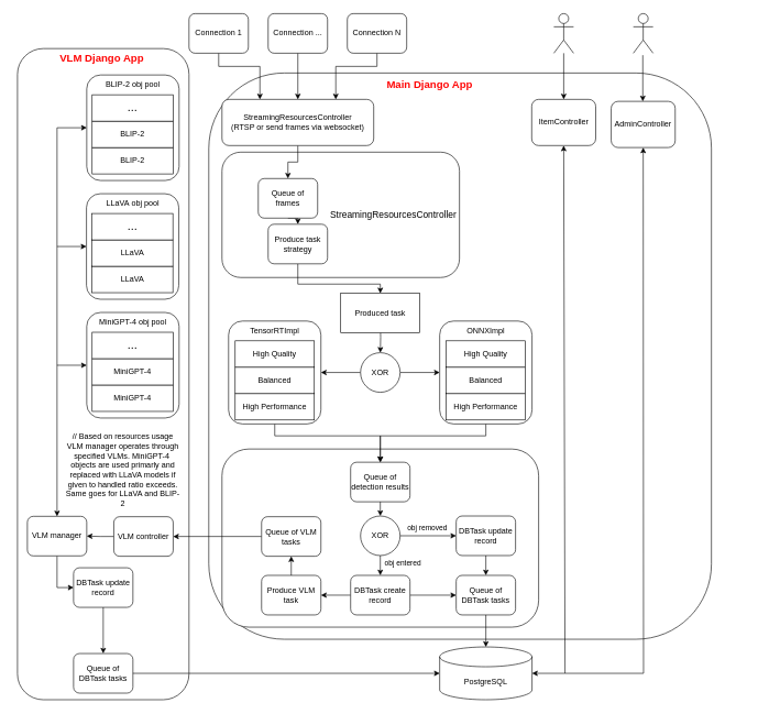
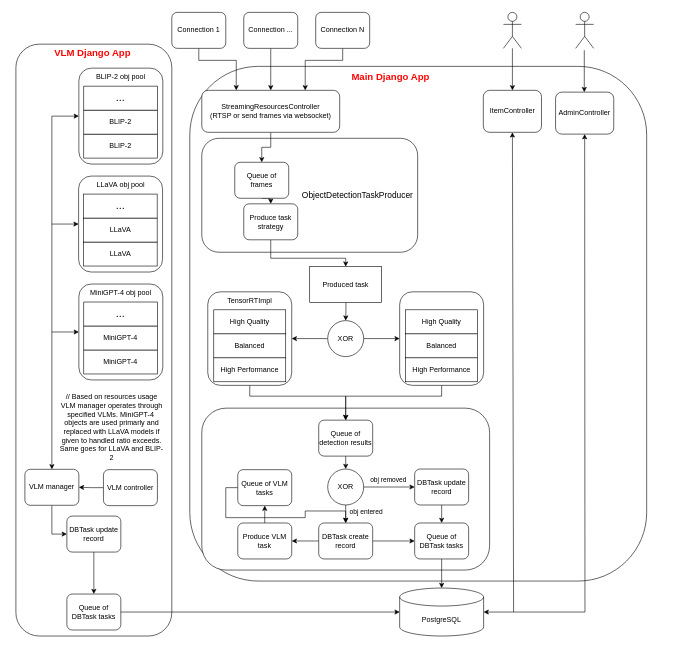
  <mxCell id="0" />
  <mxCell id="1" parent="0" />
  <mxCell id="2" value="" style="rounded=1;whiteSpace=wrap;html=1;rotation=90;" parent="1" vertex="1"><mxGeometry x="267.81" y="158.23" width="858.32" height="761.92" as="geometry" /></mxCell>
  <mxCell id="3" value="" style="rounded=1;whiteSpace=wrap;html=1;" parent="1" vertex="1"><mxGeometry x="336" y="230" width="360" height="190" as="geometry" /></mxCell>
  <mxCell id="4" style="edgeStyle=orthogonalEdgeStyle;rounded=0;orthogonalLoop=1;jettySize=auto;html=1;exitX=0.5;exitY=1;exitDx=0;exitDy=0;entryX=0.5;entryY=0;entryDx=0;entryDy=0;" parent="1" source="5" target="13" edge="1"><mxGeometry relative="1" as="geometry" /></mxCell>
  <mxCell id="5" value="&lt;div&gt;StreamingResourcesController&lt;/div&gt;(RTSP or send frames via websocket)" style="rounded=1;whiteSpace=wrap;html=1;" parent="1" vertex="1"><mxGeometry x="336" y="150" width="230" height="70" as="geometry" /></mxCell>
  <mxCell id="6" style="edgeStyle=orthogonalEdgeStyle;rounded=0;orthogonalLoop=1;jettySize=auto;html=1;exitX=0.5;exitY=1;exitDx=0;exitDy=0;entryX=0.25;entryY=0;entryDx=0;entryDy=0;" parent="1" source="7" target="5" edge="1"><mxGeometry relative="1" as="geometry"><Array as="points"><mxPoint x="331" y="100" /><mxPoint x="394" y="100" /></Array></mxGeometry></mxCell>
  <mxCell id="7" value="&lt;div&gt;Connection 1&lt;/div&gt;" style="rounded=1;whiteSpace=wrap;html=1;rotation=0;" parent="1" vertex="1"><mxGeometry x="286" y="20" width="90" height="60" as="geometry" /></mxCell>
  <mxCell id="8" style="edgeStyle=orthogonalEdgeStyle;rounded=0;orthogonalLoop=1;jettySize=auto;html=1;exitX=0.5;exitY=1;exitDx=0;exitDy=0;entryX=0.5;entryY=0;entryDx=0;entryDy=0;" parent="1" source="9" target="5" edge="1"><mxGeometry relative="1" as="geometry" /></mxCell>
  <mxCell id="9" value="&lt;div&gt;Connection ...&lt;/div&gt;" style="rounded=1;whiteSpace=wrap;html=1;rotation=0;" parent="1" vertex="1"><mxGeometry x="406" y="20" width="90" height="60" as="geometry" /></mxCell>
  <mxCell id="10" style="edgeStyle=orthogonalEdgeStyle;rounded=0;orthogonalLoop=1;jettySize=auto;html=1;exitX=0.5;exitY=1;exitDx=0;exitDy=0;entryX=0.75;entryY=0;entryDx=0;entryDy=0;" parent="1" source="11" target="5" edge="1"><mxGeometry relative="1" as="geometry"><Array as="points"><mxPoint x="571" y="100" /><mxPoint x="509" y="100" /></Array></mxGeometry></mxCell>
  <mxCell id="11" value="&lt;div&gt;Connection N&lt;/div&gt;" style="rounded=1;whiteSpace=wrap;html=1;rotation=0;" parent="1" vertex="1"><mxGeometry x="526" y="20" width="90" height="60" as="geometry" /></mxCell>
  <mxCell id="12" style="edgeStyle=orthogonalEdgeStyle;rounded=0;orthogonalLoop=1;jettySize=auto;html=1;exitX=0.5;exitY=1;exitDx=0;exitDy=0;entryX=0.5;entryY=0;entryDx=0;entryDy=0;" parent="1" source="13" target="16" edge="1"><mxGeometry relative="1" as="geometry" /></mxCell>
  <mxCell id="13" value="Queue of frames" style="rounded=1;whiteSpace=wrap;html=1;" parent="1" vertex="1"><mxGeometry x="391" y="270" width="90" height="60" as="geometry" /></mxCell>
- <mxCell id="14" value="&lt;div&gt;&lt;font style=&quot;font-size: 14px;&quot;&gt;StreamingResourcesController&lt;/font&gt;&lt;/div&gt;" style="text;html=1;align=center;verticalAlign=middle;whiteSpace=wrap;rounded=0;" parent="1" vertex="1"><mxGeometry x="496" y="265.75" width="200" height="118.5" as="geometry" /></mxCell>
+ <mxCell id="14" value="&lt;div&gt;&lt;font style=&quot;font-size: 14px;&quot;&gt;ObjectDetectionTaskProducer&lt;/font&gt;&lt;/div&gt;" style="text;html=1;align=center;verticalAlign=middle;whiteSpace=wrap;rounded=0;" parent="1" vertex="1"><mxGeometry x="496" y="265.75" width="200" height="118.5" as="geometry" /></mxCell>
  <mxCell id="15" style="edgeStyle=orthogonalEdgeStyle;rounded=0;orthogonalLoop=1;jettySize=auto;html=1;exitX=0.5;exitY=1;exitDx=0;exitDy=0;entryX=0.5;entryY=0;entryDx=0;entryDy=0;" parent="1" source="16" target="18" edge="1"><mxGeometry relative="1" as="geometry"><Array as="points"><mxPoint x="451" y="430" /><mxPoint x="576" y="430" /></Array></mxGeometry></mxCell>
  <mxCell id="16" value="Produce task strategy" style="rounded=1;whiteSpace=wrap;html=1;" parent="1" vertex="1"><mxGeometry x="406" y="339.25" width="90" height="60" as="geometry" /></mxCell>
  <mxCell id="17" style="edgeStyle=orthogonalEdgeStyle;rounded=0;orthogonalLoop=1;jettySize=auto;html=1;exitX=0.5;exitY=1;exitDx=0;exitDy=0;entryX=0.5;entryY=0;entryDx=0;entryDy=0;" parent="1" target="39" edge="1"><mxGeometry relative="1" as="geometry"><mxPoint x="576" y="486" as="sourcePoint" /></mxGeometry></mxCell>
  <mxCell id="18" value="Produced task" style="rounded=0;whiteSpace=wrap;html=1;" parent="1" vertex="1"><mxGeometry x="516" y="444" width="120" height="60" as="geometry" /></mxCell>
  <mxCell id="19" value="" style="rounded=1;whiteSpace=wrap;html=1;" parent="1" vertex="1"><mxGeometry x="336" y="680" width="480" height="270" as="geometry" /></mxCell>
  <mxCell id="20" style="edgeStyle=orthogonalEdgeStyle;rounded=0;orthogonalLoop=1;jettySize=auto;html=1;exitX=0.5;exitY=1;exitDx=0;exitDy=0;entryX=0.5;entryY=0;entryDx=0;entryDy=0;" parent="1" source="21" target="44" edge="1"><mxGeometry relative="1" as="geometry" /></mxCell>
  <mxCell id="21" value="Queue of detection results" style="rounded=1;whiteSpace=wrap;html=1;" parent="1" vertex="1"><mxGeometry x="531" y="700" width="90" height="60" as="geometry" /></mxCell>
  <mxCell id="22" style="edgeStyle=orthogonalEdgeStyle;rounded=0;orthogonalLoop=1;jettySize=auto;html=1;exitX=1;exitY=0.5;exitDx=0;exitDy=0;entryX=0;entryY=0.5;entryDx=0;entryDy=0;" parent="1" source="24" target="49" edge="1"><mxGeometry relative="1" as="geometry" /></mxCell>
  <mxCell id="23" style="edgeStyle=orthogonalEdgeStyle;rounded=0;orthogonalLoop=1;jettySize=auto;html=1;exitX=0;exitY=0.5;exitDx=0;exitDy=0;entryX=1;entryY=0.5;entryDx=0;entryDy=0;" parent="1" source="24" target="48" edge="1"><mxGeometry relative="1" as="geometry" /></mxCell>
  <mxCell id="24" value="DBTask create record" style="rounded=1;whiteSpace=wrap;html=1;" parent="1" vertex="1"><mxGeometry x="531" y="871.5" width="90" height="60" as="geometry" /></mxCell>
  <mxCell id="25" style="edgeStyle=orthogonalEdgeStyle;rounded=0;orthogonalLoop=1;jettySize=auto;html=1;exitX=0.5;exitY=1;exitDx=0;exitDy=0;entryX=0.5;entryY=0;entryDx=0;entryDy=0;" parent="1" source="26" target="21" edge="1"><mxGeometry relative="1" as="geometry"><Array as="points"><mxPoint x="416" y="660" /><mxPoint x="576" y="660" /></Array></mxGeometry></mxCell>
  <mxCell id="26" value="" style="rounded=1;whiteSpace=wrap;html=1;" parent="1" vertex="1"><mxGeometry x="346" y="486" width="140" height="156" as="geometry" /></mxCell>
  <mxCell id="27" value="High Performance" style="rounded=0;whiteSpace=wrap;html=1;" parent="1" vertex="1"><mxGeometry x="356" y="596" width="120" height="40" as="geometry" /></mxCell>
  <mxCell id="28" value="Balanced" style="rounded=0;whiteSpace=wrap;html=1;" parent="1" vertex="1"><mxGeometry x="356" y="556" width="120" height="40" as="geometry" /></mxCell>
  <mxCell id="29" value="High Quality" style="rounded=0;whiteSpace=wrap;html=1;" parent="1" vertex="1"><mxGeometry x="356" y="516" width="120" height="40" as="geometry" /></mxCell>
  <mxCell id="30" value="TensorRTImpl" style="text;html=1;align=center;verticalAlign=middle;whiteSpace=wrap;rounded=0;" parent="1" vertex="1"><mxGeometry x="356" y="486" width="120" height="30" as="geometry" /></mxCell>
  <mxCell id="31" style="edgeStyle=orthogonalEdgeStyle;rounded=0;orthogonalLoop=1;jettySize=auto;html=1;exitX=0.5;exitY=1;exitDx=0;exitDy=0;entryX=0.5;entryY=0;entryDx=0;entryDy=0;" parent="1" source="32" target="21" edge="1"><mxGeometry relative="1" as="geometry"><Array as="points"><mxPoint x="736" y="660" /><mxPoint x="576" y="660" /></Array></mxGeometry></mxCell>
  <mxCell id="32" value="" style="rounded=1;whiteSpace=wrap;html=1;" parent="1" vertex="1"><mxGeometry x="666" y="486" width="140" height="156" as="geometry" /></mxCell>
  <mxCell id="33" value="High Performance" style="rounded=0;whiteSpace=wrap;html=1;" parent="1" vertex="1"><mxGeometry x="676" y="596" width="120" height="40" as="geometry" /></mxCell>
  <mxCell id="34" value="Balanced" style="rounded=0;whiteSpace=wrap;html=1;" parent="1" vertex="1"><mxGeometry x="676" y="556" width="120" height="40" as="geometry" /></mxCell>
  <mxCell id="35" value="High Quality" style="rounded=0;whiteSpace=wrap;html=1;" parent="1" vertex="1"><mxGeometry x="676" y="516" width="120" height="40" as="geometry" /></mxCell>
- <mxCell id="36" value="ONNXImpl" style="text;html=1;align=center;verticalAlign=middle;whiteSpace=wrap;rounded=0;" parent="1" vertex="1"><mxGeometry x="676" y="486" width="120" height="30" as="geometry" /></mxCell>
  <mxCell id="37" style="edgeStyle=orthogonalEdgeStyle;rounded=0;orthogonalLoop=1;jettySize=auto;html=1;exitX=0;exitY=0.5;exitDx=0;exitDy=0;entryX=1;entryY=0.5;entryDx=0;entryDy=0;" parent="1" source="39" target="26" edge="1"><mxGeometry relative="1" as="geometry" /></mxCell>
  <mxCell id="38" style="edgeStyle=orthogonalEdgeStyle;rounded=0;orthogonalLoop=1;jettySize=auto;html=1;exitX=1;exitY=0.5;exitDx=0;exitDy=0;entryX=0;entryY=0.5;entryDx=0;entryDy=0;" parent="1" source="39" target="32" edge="1"><mxGeometry relative="1" as="geometry" /></mxCell>
  <mxCell id="39" value="XOR" style="ellipse;whiteSpace=wrap;html=1;aspect=fixed;" parent="1" vertex="1"><mxGeometry x="546" y="534" width="60" height="60" as="geometry" /></mxCell>
  <mxCell id="40" style="edgeStyle=orthogonalEdgeStyle;rounded=0;orthogonalLoop=1;jettySize=auto;html=1;exitX=0.5;exitY=1;exitDx=0;exitDy=0;entryX=0.5;entryY=0;entryDx=0;entryDy=0;" parent="1" source="44" target="24" edge="1"><mxGeometry relative="1" as="geometry"><Array as="points"><mxPoint x="576" y="851.5" /><mxPoint x="576" y="851.5" /></Array></mxGeometry></mxCell>
  <mxCell id="41" value="obj entered" style="edgeLabel;html=1;align=center;verticalAlign=middle;resizable=0;points=[];" parent="40" vertex="1" connectable="0"><mxGeometry x="-0.091" y="-4" relative="1" as="geometry"><mxPoint x="37" y="-3" as="offset" /></mxGeometry></mxCell>
  <mxCell id="42" style="edgeStyle=orthogonalEdgeStyle;rounded=0;orthogonalLoop=1;jettySize=auto;html=1;exitX=1;exitY=0.5;exitDx=0;exitDy=0;entryX=0;entryY=0.5;entryDx=0;entryDy=0;" parent="1" source="44" target="46" edge="1"><mxGeometry relative="1" as="geometry" /></mxCell>
  <mxCell id="43" value="obj removed" style="edgeLabel;html=1;align=center;verticalAlign=middle;resizable=0;points=[];" parent="42" vertex="1" connectable="0"><mxGeometry x="-0.138" y="3" relative="1" as="geometry"><mxPoint x="3" y="-10" as="offset" /></mxGeometry></mxCell>
  <mxCell id="44" value="XOR" style="ellipse;whiteSpace=wrap;html=1;aspect=fixed;" parent="1" vertex="1"><mxGeometry x="546" y="781.5" width="60" height="60" as="geometry" /></mxCell>
  <mxCell id="45" style="edgeStyle=orthogonalEdgeStyle;rounded=0;orthogonalLoop=1;jettySize=auto;html=1;exitX=0.5;exitY=1;exitDx=0;exitDy=0;entryX=0.5;entryY=0;entryDx=0;entryDy=0;" parent="1" source="46" target="49" edge="1"><mxGeometry relative="1" as="geometry" /></mxCell>
  <mxCell id="46" value="DBTask update record" style="rounded=1;whiteSpace=wrap;html=1;" parent="1" vertex="1"><mxGeometry x="691" y="781.5" width="90" height="60" as="geometry" /></mxCell>
  <mxCell id="47" style="edgeStyle=orthogonalEdgeStyle;rounded=0;orthogonalLoop=1;jettySize=auto;html=1;exitX=0.5;exitY=0;exitDx=0;exitDy=0;entryX=0.5;entryY=1;entryDx=0;entryDy=0;" parent="1" source="48" edge="1"><mxGeometry relative="1" as="geometry"><mxPoint x="441" y="842.57" as="targetPoint" /></mxGeometry></mxCell>
  <mxCell id="48" value="Produce VLM task" style="rounded=1;whiteSpace=wrap;html=1;" parent="1" vertex="1"><mxGeometry x="396" y="871.5" width="90" height="60" as="geometry" /></mxCell>
  <mxCell id="49" value="Queue of DBTask tasks" style="rounded=1;whiteSpace=wrap;html=1;" parent="1" vertex="1"><mxGeometry x="691" y="871.5" width="90" height="60" as="geometry" /></mxCell>
  <mxCell id="50" value="PostgreSQL" style="shape=cylinder3;whiteSpace=wrap;html=1;boundedLbl=1;backgroundOutline=1;size=15;" parent="1" vertex="1"><mxGeometry x="666" y="980" width="140" height="80" as="geometry" /></mxCell>
  <mxCell id="51" value="" style="rounded=1;whiteSpace=wrap;html=1;" parent="1" vertex="1"><mxGeometry x="26" y="73" width="260" height="987" as="geometry" /></mxCell>
  <mxCell id="52" value="" style="rounded=1;whiteSpace=wrap;html=1;" parent="1" vertex="1"><mxGeometry x="131" y="473" width="140" height="160" as="geometry" /></mxCell>
  <mxCell id="53" value="MiniGPT-4" style="rounded=0;whiteSpace=wrap;html=1;" parent="1" vertex="1"><mxGeometry x="139.19" y="583" width="122.81" height="40" as="geometry" /></mxCell>
  <mxCell id="54" value="MiniGPT-4" style="rounded=0;whiteSpace=wrap;html=1;" parent="1" vertex="1"><mxGeometry x="139.19" y="543" width="122.81" height="40" as="geometry" /></mxCell>
  <mxCell id="55" value="&lt;font style=&quot;font-size: 18px;&quot;&gt;...&lt;/font&gt;" style="rounded=0;whiteSpace=wrap;html=1;" parent="1" vertex="1"><mxGeometry x="139.19" y="503" width="122.81" height="40" as="geometry" /></mxCell>
  <mxCell id="56" value="MiniGPT-4&amp;nbsp;obj pool" style="text;html=1;align=center;verticalAlign=middle;whiteSpace=wrap;rounded=0;" parent="1" vertex="1"><mxGeometry x="131" y="473" width="140" height="30" as="geometry" /></mxCell>
  <mxCell id="57" style="edgeStyle=orthogonalEdgeStyle;rounded=0;orthogonalLoop=1;jettySize=auto;html=1;exitX=0;exitY=0.5;exitDx=0;exitDy=0;entryX=1;entryY=0.5;entryDx=0;entryDy=0;" parent="1" source="58" target="62" edge="1"><mxGeometry relative="1" as="geometry" /></mxCell>
  <mxCell id="58" value="VLM controller" style="rounded=1;whiteSpace=wrap;html=1;" parent="1" vertex="1"><mxGeometry x="172" y="782.57" width="90" height="60" as="geometry" /></mxCell>
- <mxCell id="59" style="edgeStyle=orthogonalEdgeStyle;rounded=0;orthogonalLoop=1;jettySize=auto;html=1;exitX=0;exitY=0.5;exitDx=0;exitDy=0;entryX=1;entryY=0.5;entryDx=0;entryDy=0;" parent="1" source="60" target="58" edge="1"><mxGeometry relative="1" as="geometry"><mxPoint x="266" y="849.07" as="targetPoint" /></mxGeometry></mxCell>
+ <mxCell id="59" style="edgeStyle=orthogonalEdgeStyle;rounded=0;orthogonalLoop=1;jettySize=auto;html=1;exitX=0;exitY=0.5;exitDx=0;exitDy=0;" parent="1" source="60" target="24" edge="1"><mxGeometry relative="1" as="geometry"><mxPoint x="266" y="849.07" as="targetPoint" /></mxGeometry></mxCell>
  <mxCell id="60" value="Queue of VLM tasks" style="rounded=1;whiteSpace=wrap;html=1;" parent="1" vertex="1"><mxGeometry x="396" y="782.57" width="90" height="60" as="geometry" /></mxCell>
  <mxCell id="61" style="edgeStyle=orthogonalEdgeStyle;rounded=0;orthogonalLoop=1;jettySize=auto;html=1;exitX=0.5;exitY=1;exitDx=0;exitDy=0;entryX=0;entryY=0.5;entryDx=0;entryDy=0;" parent="1" source="62" target="78" edge="1"><mxGeometry relative="1" as="geometry" /></mxCell>
  <mxCell id="62" value="VLM manager" style="rounded=1;whiteSpace=wrap;html=1;" parent="1" vertex="1"><mxGeometry x="41" y="782" width="90" height="60" as="geometry" /></mxCell>
  <mxCell id="63" value="" style="rounded=1;whiteSpace=wrap;html=1;" parent="1" vertex="1"><mxGeometry x="130.59" y="293" width="140" height="160" as="geometry" /></mxCell>
  <mxCell id="64" value="LLaVA" style="rounded=0;whiteSpace=wrap;html=1;" parent="1" vertex="1"><mxGeometry x="138.78" y="403" width="122.81" height="40" as="geometry" /></mxCell>
  <mxCell id="65" value="LLaVA" style="rounded=0;whiteSpace=wrap;html=1;" parent="1" vertex="1"><mxGeometry x="138.78" y="363" width="122.81" height="40" as="geometry" /></mxCell>
  <mxCell id="66" value="&lt;font style=&quot;font-size: 18px;&quot;&gt;...&lt;/font&gt;" style="rounded=0;whiteSpace=wrap;html=1;" parent="1" vertex="1"><mxGeometry x="138.78" y="323" width="122.81" height="40" as="geometry" /></mxCell>
  <mxCell id="67" value="LLaVA&amp;nbsp;obj pool" style="text;html=1;align=center;verticalAlign=middle;whiteSpace=wrap;rounded=0;" parent="1" vertex="1"><mxGeometry x="130.59" y="293" width="140" height="30" as="geometry" /></mxCell>
  <mxCell id="68" value="" style="rounded=1;whiteSpace=wrap;html=1;" parent="1" vertex="1"><mxGeometry x="131" y="113" width="140" height="160" as="geometry" /></mxCell>
  <mxCell id="69" value="BLIP-2" style="rounded=0;whiteSpace=wrap;html=1;" parent="1" vertex="1"><mxGeometry x="139.19" y="223" width="122.81" height="40" as="geometry" /></mxCell>
  <mxCell id="70" value="BLIP-2" style="rounded=0;whiteSpace=wrap;html=1;" parent="1" vertex="1"><mxGeometry x="139.19" y="183" width="122.81" height="40" as="geometry" /></mxCell>
  <mxCell id="71" value="&lt;font style=&quot;font-size: 18px;&quot;&gt;...&lt;/font&gt;" style="rounded=0;whiteSpace=wrap;html=1;" parent="1" vertex="1"><mxGeometry x="139.19" y="143" width="122.81" height="40" as="geometry" /></mxCell>
  <mxCell id="72" value="BLIP-2&amp;nbsp;obj pool" style="text;html=1;align=center;verticalAlign=middle;whiteSpace=wrap;rounded=0;" parent="1" vertex="1"><mxGeometry x="131" y="113" width="140" height="30" as="geometry" /></mxCell>
  <mxCell id="73" value="" style="endArrow=classic;startArrow=classic;html=1;rounded=0;entryX=0;entryY=0.5;entryDx=0;entryDy=0;exitX=0.5;exitY=0;exitDx=0;exitDy=0;" parent="1" source="62" target="68" edge="1"><mxGeometry width="50" height="50" relative="1" as="geometry"><mxPoint x="36" y="253" as="sourcePoint" /><mxPoint x="86" y="203" as="targetPoint" /><Array as="points"><mxPoint x="86" y="193" /></Array></mxGeometry></mxCell>
  <mxCell id="74" value="" style="endArrow=classic;html=1;rounded=0;entryX=0;entryY=0.5;entryDx=0;entryDy=0;" parent="1" target="63" edge="1"><mxGeometry width="50" height="50" relative="1" as="geometry"><mxPoint x="86" y="373" as="sourcePoint" /><mxPoint x="46" y="363" as="targetPoint" /></mxGeometry></mxCell>
  <mxCell id="75" value="" style="endArrow=classic;html=1;rounded=0;entryX=0;entryY=0.5;entryDx=0;entryDy=0;" parent="1" target="52" edge="1"><mxGeometry width="50" height="50" relative="1" as="geometry"><mxPoint x="86" y="553" as="sourcePoint" /><mxPoint x="161" y="383" as="targetPoint" /></mxGeometry></mxCell>
  <mxCell id="76" value="&lt;div&gt;// Based on resources usage VLM manager operates through specified VLMs. MiniGPT-4&amp;nbsp; objects are used primarly and replaced with LLaVA models if given to handled ratio exceeds. Same goes for LLaVA and BLIP-2&lt;/div&gt;" style="text;html=1;align=center;verticalAlign=middle;whiteSpace=wrap;rounded=0;" parent="1" vertex="1"><mxGeometry x="96" y="642" width="180" height="140" as="geometry" /></mxCell>
  <mxCell id="77" style="edgeStyle=orthogonalEdgeStyle;rounded=0;orthogonalLoop=1;jettySize=auto;html=1;exitX=0.5;exitY=1;exitDx=0;exitDy=0;entryX=0.5;entryY=0;entryDx=0;entryDy=0;" parent="1" source="78" target="79" edge="1"><mxGeometry relative="1" as="geometry" /></mxCell>
  <mxCell id="78" value="DBTask update record" style="rounded=1;whiteSpace=wrap;html=1;" parent="1" vertex="1"><mxGeometry x="111" y="860" width="90" height="60" as="geometry" /></mxCell>
  <mxCell id="79" value="Queue of DBTask tasks" style="rounded=1;whiteSpace=wrap;html=1;" parent="1" vertex="1"><mxGeometry x="111" y="990" width="90" height="60" as="geometry" /></mxCell>
  <mxCell id="80" style="edgeStyle=orthogonalEdgeStyle;rounded=0;orthogonalLoop=1;jettySize=auto;html=1;exitX=0.5;exitY=1;exitDx=0;exitDy=0;entryX=0.5;entryY=0;entryDx=0;entryDy=0;entryPerimeter=0;" parent="1" source="49" target="50" edge="1"><mxGeometry relative="1" as="geometry"><mxPoint x="736" y="990" as="targetPoint" /></mxGeometry></mxCell>
  <mxCell id="81" value="ItemController" style="rounded=1;whiteSpace=wrap;html=1;" parent="1" vertex="1"><mxGeometry x="805.5" y="150" width="97" height="70" as="geometry" /></mxCell>
  <mxCell id="82" value="" style="shape=umlActor;verticalLabelPosition=bottom;verticalAlign=top;html=1;outlineConnect=0;" parent="1" vertex="1"><mxGeometry x="839" y="20" width="30" height="60" as="geometry" /></mxCell>
  <mxCell id="83" value="" style="endArrow=classic;html=1;rounded=0;entryX=0.5;entryY=0;entryDx=0;entryDy=0;" parent="1" source="82" target="81" edge="1"><mxGeometry width="50" height="50" relative="1" as="geometry"><mxPoint x="879" y="80" as="sourcePoint" /><mxPoint x="924" y="40" as="targetPoint" /></mxGeometry></mxCell>
  <mxCell id="84" value="" style="endArrow=classic;startArrow=classic;html=1;rounded=0;entryX=0.5;entryY=1;entryDx=0;entryDy=0;exitX=1;exitY=0.5;exitDx=0;exitDy=0;exitPerimeter=0;" parent="1" source="50" target="81" edge="1"><mxGeometry width="50" height="50" relative="1" as="geometry"><mxPoint x="886" y="360" as="sourcePoint" /><mxPoint x="936" y="310" as="targetPoint" /><Array as="points"><mxPoint x="856" y="1020" /></Array></mxGeometry></mxCell>
  <mxCell id="85" style="edgeStyle=orthogonalEdgeStyle;rounded=0;orthogonalLoop=1;jettySize=auto;html=1;exitX=1;exitY=0.5;exitDx=0;exitDy=0;entryX=0;entryY=0.5;entryDx=0;entryDy=0;entryPerimeter=0;" parent="1" source="79" target="50" edge="1"><mxGeometry relative="1" as="geometry" /></mxCell>
  <mxCell id="86" value="&lt;font style=&quot;font-size: 16px; color: rgb(255, 5, 5);&quot;&gt;&lt;b&gt;Main Django App&lt;/b&gt;&lt;/font&gt;" style="text;html=1;align=center;verticalAlign=middle;whiteSpace=wrap;rounded=0;" parent="1" vertex="1"><mxGeometry x="326" y="113" width="650" height="30" as="geometry" /></mxCell>
  <mxCell id="87" value="&lt;font style=&quot;font-size: 16px; color: rgb(255, 5, 5);&quot;&gt;&lt;b&gt;VLM Django App&lt;/b&gt;&lt;/font&gt;" style="text;html=1;align=center;verticalAlign=middle;whiteSpace=wrap;rounded=0;" parent="1" vertex="1"><mxGeometry x="20.5" y="73" width="265.5" height="30" as="geometry" /></mxCell>
  <mxCell id="88" value="AdminController" style="rounded=1;whiteSpace=wrap;html=1;" vertex="1" parent="1"><mxGeometry x="926" y="153" width="97" height="70" as="geometry" /></mxCell>
  <mxCell id="89" value="" style="shape=umlActor;verticalLabelPosition=bottom;verticalAlign=top;html=1;outlineConnect=0;" vertex="1" parent="1"><mxGeometry x="959.5" y="20" width="30" height="60" as="geometry" /></mxCell>
  <mxCell id="90" value="" style="endArrow=classic;html=1;rounded=0;entryX=0.5;entryY=0;entryDx=0;entryDy=0;" edge="1" parent="1"><mxGeometry width="50" height="50" relative="1" as="geometry"><mxPoint x="973.87" y="83" as="sourcePoint" /><mxPoint x="973.87" y="153" as="targetPoint" /></mxGeometry></mxCell>
  <mxCell id="91" value="" style="endArrow=classic;html=1;rounded=0;entryX=0.5;entryY=1;entryDx=0;entryDy=0;" edge="1" parent="1" target="88"><mxGeometry width="50" height="50" relative="1" as="geometry"><mxPoint x="856" y="1020" as="sourcePoint" /><mxPoint x="926" y="920" as="targetPoint" /><Array as="points"><mxPoint x="975" y="1020" /></Array></mxGeometry></mxCell>
